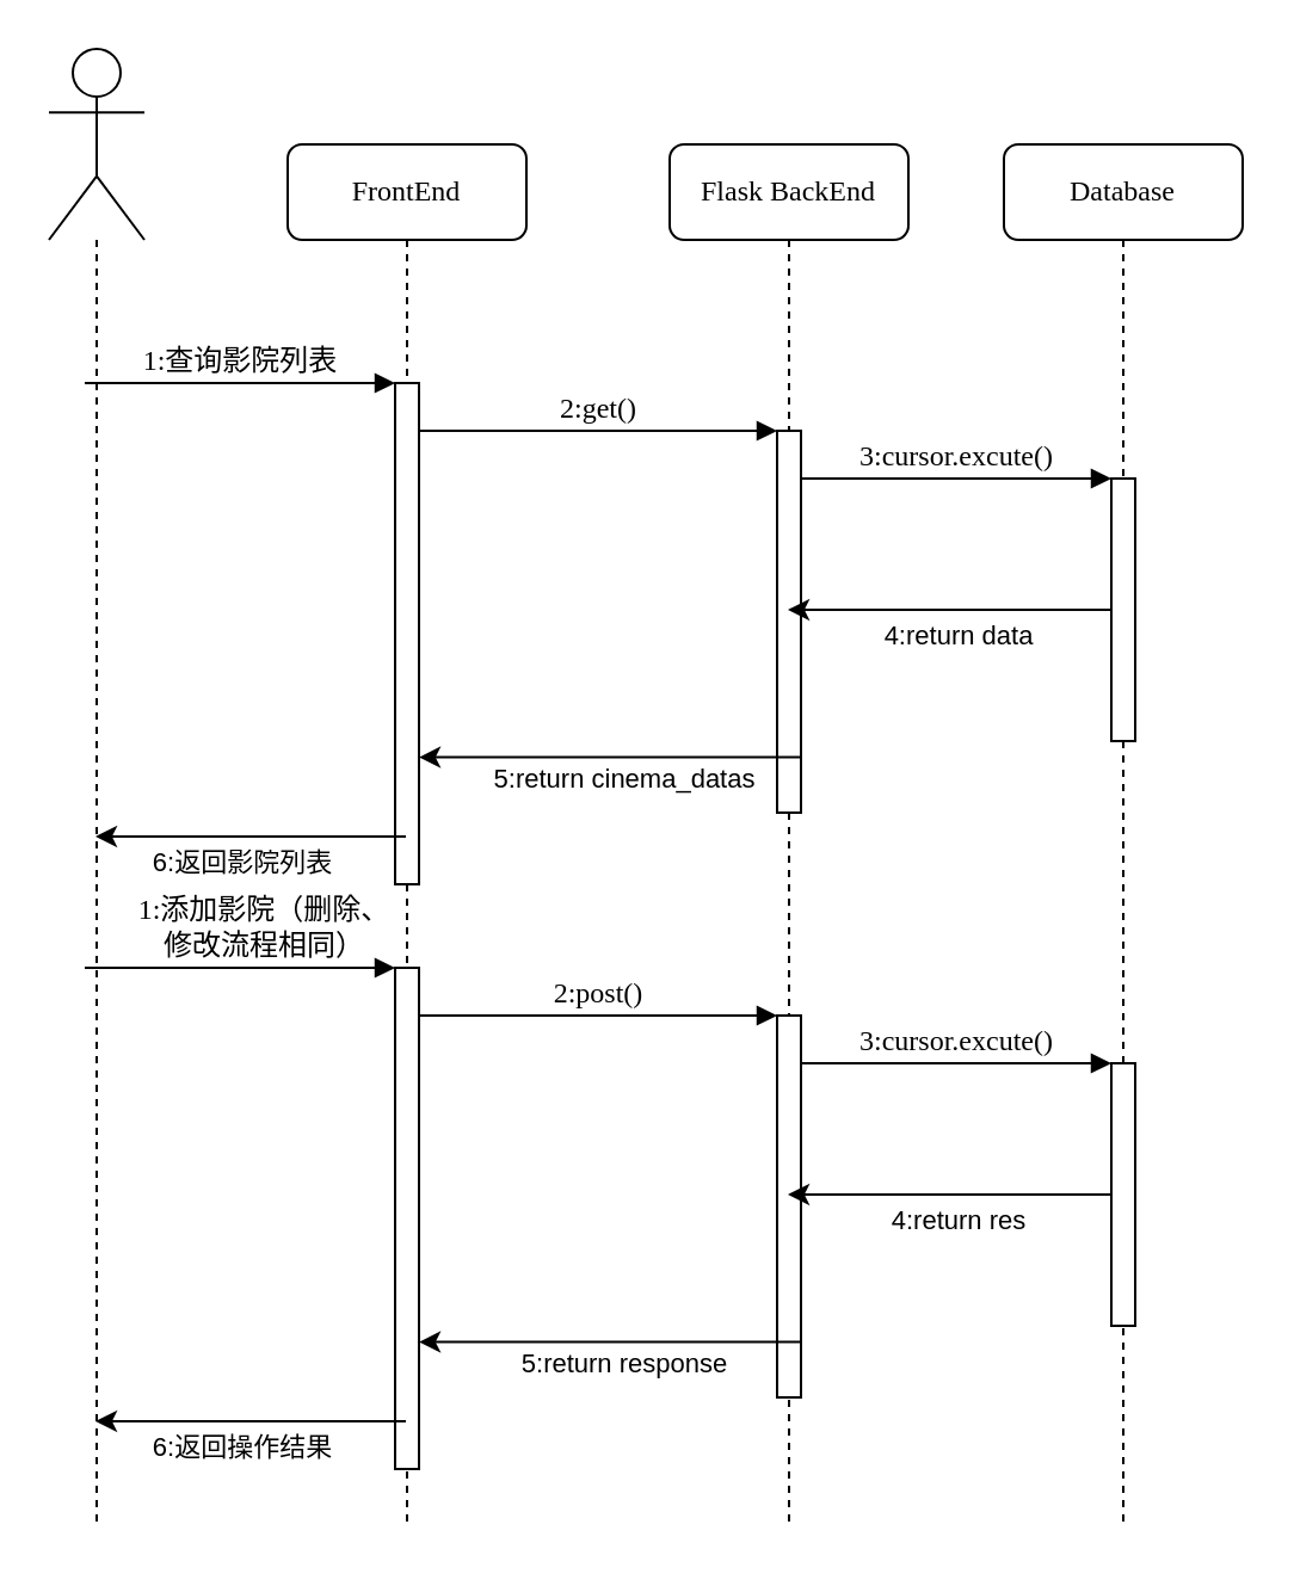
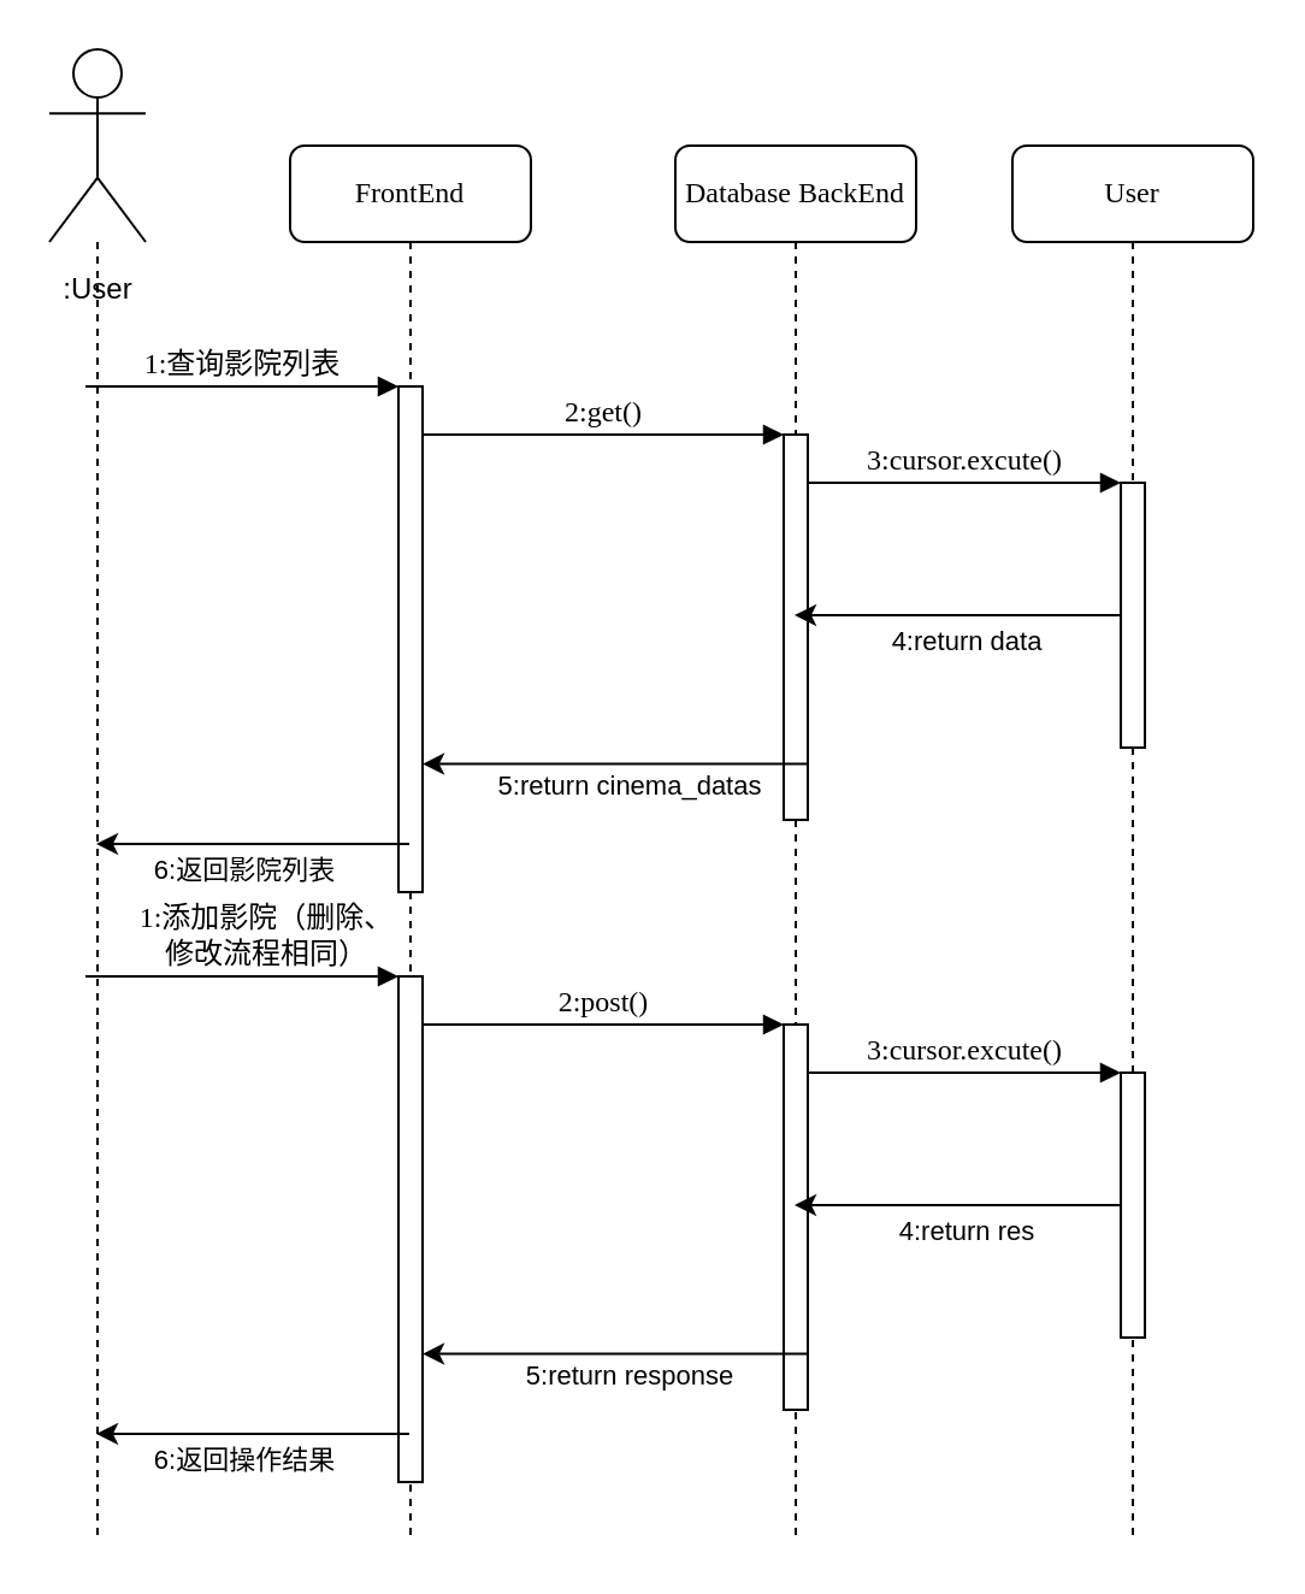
  <mxCell id="0" />
  <mxCell id="1" parent="0" />
  <mxCell id="2" value="FrontEnd" style="shape=umlLifeline;perimeter=lifelinePerimeter;whiteSpace=wrap;html=1;container=1;collapsible=0;recursiveResize=0;outlineConnect=0;rounded=1;shadow=0;comic=0;labelBackgroundColor=none;strokeWidth=1;fontFamily=Verdana;fontSize=12;align=center;" parent="1" vertex="1"><mxGeometry x="120" y="60" width="100" height="580" as="geometry" /></mxCell>
  <mxCell id="3" value="" style="html=1;points=[];perimeter=orthogonalPerimeter;rounded=0;shadow=0;comic=0;labelBackgroundColor=none;strokeWidth=1;fontFamily=Verdana;fontSize=12;align=center;" parent="2" vertex="1"><mxGeometry x="45" y="100" width="10" height="210" as="geometry" /></mxCell>
- <mxCell id="4" value="Flask BackEnd" style="shape=umlLifeline;perimeter=lifelinePerimeter;whiteSpace=wrap;html=1;container=1;collapsible=0;recursiveResize=0;outlineConnect=0;rounded=1;shadow=0;comic=0;labelBackgroundColor=none;strokeWidth=1;fontFamily=Verdana;fontSize=12;align=center;" parent="1" vertex="1"><mxGeometry x="280" y="60" width="100" height="580" as="geometry" /></mxCell>
+ <mxCell id="4" value="Database BackEnd" style="shape=umlLifeline;perimeter=lifelinePerimeter;whiteSpace=wrap;html=1;container=1;collapsible=0;recursiveResize=0;outlineConnect=0;rounded=1;shadow=0;comic=0;labelBackgroundColor=none;strokeWidth=1;fontFamily=Verdana;fontSize=12;align=center;" parent="1" vertex="1"><mxGeometry x="280" y="60" width="100" height="580" as="geometry" /></mxCell>
  <mxCell id="5" value="" style="html=1;points=[];perimeter=orthogonalPerimeter;rounded=0;shadow=0;comic=0;labelBackgroundColor=none;strokeWidth=1;fontFamily=Verdana;fontSize=12;align=center;" parent="4" vertex="1"><mxGeometry x="45" y="120" width="10" height="160" as="geometry" /></mxCell>
- <mxCell id="6" value="Database" style="shape=umlLifeline;perimeter=lifelinePerimeter;whiteSpace=wrap;html=1;container=1;collapsible=0;recursiveResize=0;outlineConnect=0;rounded=1;shadow=0;comic=0;labelBackgroundColor=none;strokeWidth=1;fontFamily=Verdana;fontSize=12;align=center;" parent="1" vertex="1"><mxGeometry x="420" y="60" width="100" height="580" as="geometry" /></mxCell>
+ <mxCell id="6" value="User" style="shape=umlLifeline;perimeter=lifelinePerimeter;whiteSpace=wrap;html=1;container=1;collapsible=0;recursiveResize=0;outlineConnect=0;rounded=1;shadow=0;comic=0;labelBackgroundColor=none;strokeWidth=1;fontFamily=Verdana;fontSize=12;align=center;" parent="1" vertex="1"><mxGeometry x="420" y="60" width="100" height="580" as="geometry" /></mxCell>
  <mxCell id="7" value="" style="html=1;points=[];perimeter=orthogonalPerimeter;rounded=0;shadow=0;comic=0;labelBackgroundColor=none;strokeWidth=1;fontFamily=Verdana;fontSize=12;align=center;" parent="1" vertex="1"><mxGeometry x="465" y="200" width="10" height="110" as="geometry" /></mxCell>
  <mxCell id="8" value="3:cursor.excute()" style="html=1;verticalAlign=bottom;endArrow=block;labelBackgroundColor=none;fontFamily=Verdana;fontSize=12;edgeStyle=elbowEdgeStyle;elbow=vertical;" parent="1" source="5" target="7" edge="1"><mxGeometry relative="1" as="geometry"><mxPoint x="390" y="200" as="sourcePoint" /><Array as="points"><mxPoint x="340" y="200" /></Array></mxGeometry></mxCell>
  <mxCell id="9" value="1:查询影院列表" style="html=1;verticalAlign=bottom;endArrow=block;entryX=0;entryY=0;labelBackgroundColor=none;fontFamily=Verdana;fontSize=12;edgeStyle=elbowEdgeStyle;elbow=vertical;" parent="1" target="3" edge="1"><mxGeometry relative="1" as="geometry"><mxPoint x="35" y="160" as="sourcePoint" /></mxGeometry></mxCell>
  <mxCell id="10" value="2:get()" style="html=1;verticalAlign=bottom;endArrow=block;entryX=0;entryY=0;labelBackgroundColor=none;fontFamily=Verdana;fontSize=12;edgeStyle=elbowEdgeStyle;elbow=vertical;" parent="1" source="3" target="5" edge="1"><mxGeometry relative="1" as="geometry"><mxPoint x="250" y="180" as="sourcePoint" /></mxGeometry></mxCell>
  <mxCell id="11" value="" style="shape=umlLifeline;participant=umlActor;perimeter=lifelinePerimeter;whiteSpace=wrap;html=1;container=1;collapsible=0;recursiveResize=0;verticalAlign=top;spacingTop=36;outlineConnect=0;size=80;" vertex="1" parent="1"><mxGeometry x="20" y="20" width="40" height="620" as="geometry" /></mxCell>
+ <mxCell id="12" value=":User" style="text;html=1;align=center;verticalAlign=middle;resizable=0;points=[];autosize=1;" vertex="1" parent="1"><mxGeometry x="20" y="110" width="40" height="20" as="geometry" /></mxCell>
  <mxCell id="13" value="" style="endArrow=classic;html=1;" edge="1" parent="1" source="7" target="4"><mxGeometry width="50" height="50" relative="1" as="geometry"><mxPoint x="400" y="410" as="sourcePoint" /><mxPoint x="450" y="360" as="targetPoint" /></mxGeometry></mxCell>
  <mxCell id="14" value="4:return data" style="edgeLabel;html=1;align=center;verticalAlign=middle;resizable=0;points=[];" vertex="1" connectable="0" parent="13"><mxGeometry x="0.343" y="5" relative="1" as="geometry"><mxPoint x="26" y="5" as="offset" /></mxGeometry></mxCell>
  <mxCell id="15" value="" style="endArrow=classic;html=1;exitX=0.95;exitY=0.855;exitDx=0;exitDy=0;exitPerimeter=0;" edge="1" parent="1" source="5" target="3"><mxGeometry width="50" height="50" relative="1" as="geometry"><mxPoint x="400" y="410" as="sourcePoint" /><mxPoint x="450" y="360" as="targetPoint" /></mxGeometry></mxCell>
  <mxCell id="16" value="5:return cinema_datas" style="edgeLabel;html=1;align=center;verticalAlign=middle;resizable=0;points=[];" vertex="1" connectable="0" parent="15"><mxGeometry x="0.373" relative="1" as="geometry"><mxPoint x="34.5" y="9" as="offset" /></mxGeometry></mxCell>
  <mxCell id="17" value="" style="endArrow=classic;html=1;" edge="1" parent="1" source="2" target="11"><mxGeometry width="50" height="50" relative="1" as="geometry"><mxPoint x="400" y="410" as="sourcePoint" /><mxPoint x="450" y="360" as="targetPoint" /></mxGeometry></mxCell>
  <mxCell id="18" value="6:返回影院列表" style="edgeLabel;html=1;align=center;verticalAlign=middle;resizable=0;points=[];" vertex="1" connectable="0" parent="17"><mxGeometry x="0.392" y="-2" relative="1" as="geometry"><mxPoint x="20.5" y="12" as="offset" /></mxGeometry></mxCell>
  <mxCell id="19" value="" style="html=1;points=[];perimeter=orthogonalPerimeter;rounded=0;shadow=0;comic=0;labelBackgroundColor=none;strokeWidth=1;fontFamily=Verdana;fontSize=12;align=center;" vertex="1" parent="1"><mxGeometry x="165" y="405" width="10" height="210" as="geometry" /></mxCell>
  <mxCell id="20" value="" style="html=1;points=[];perimeter=orthogonalPerimeter;rounded=0;shadow=0;comic=0;labelBackgroundColor=none;strokeWidth=1;fontFamily=Verdana;fontSize=12;align=center;" vertex="1" parent="1"><mxGeometry x="325" y="425" width="10" height="160" as="geometry" /></mxCell>
  <mxCell id="21" value="" style="html=1;points=[];perimeter=orthogonalPerimeter;rounded=0;shadow=0;comic=0;labelBackgroundColor=none;strokeWidth=1;fontFamily=Verdana;fontSize=12;align=center;" vertex="1" parent="1"><mxGeometry x="465" y="445" width="10" height="110" as="geometry" /></mxCell>
  <mxCell id="22" value="3:cursor.excute()" style="html=1;verticalAlign=bottom;endArrow=block;labelBackgroundColor=none;fontFamily=Verdana;fontSize=12;edgeStyle=elbowEdgeStyle;elbow=vertical;" edge="1" parent="1" source="20" target="21"><mxGeometry relative="1" as="geometry"><mxPoint x="390" y="445" as="sourcePoint" /><Array as="points"><mxPoint x="340" y="445" /></Array></mxGeometry></mxCell>
  <mxCell id="23" value="1:添加影院（删除、&lt;br&gt;修改流程相同）" style="html=1;verticalAlign=bottom;endArrow=block;entryX=0;entryY=0;labelBackgroundColor=none;fontFamily=Verdana;fontSize=12;edgeStyle=elbowEdgeStyle;elbow=vertical;" edge="1" parent="1" target="19"><mxGeometry x="0.154" relative="1" as="geometry"><mxPoint x="35" y="405" as="sourcePoint" /><mxPoint as="offset" /></mxGeometry></mxCell>
  <mxCell id="24" value="2:post()" style="html=1;verticalAlign=bottom;endArrow=block;entryX=0;entryY=0;labelBackgroundColor=none;fontFamily=Verdana;fontSize=12;edgeStyle=elbowEdgeStyle;elbow=vertical;" edge="1" parent="1" source="19" target="20"><mxGeometry relative="1" as="geometry"><mxPoint x="250" y="425" as="sourcePoint" /></mxGeometry></mxCell>
  <mxCell id="25" value="" style="endArrow=classic;html=1;" edge="1" parent="1" source="21"><mxGeometry width="50" height="50" relative="1" as="geometry"><mxPoint x="400" y="655" as="sourcePoint" /><mxPoint x="329.5" y="500" as="targetPoint" /></mxGeometry></mxCell>
  <mxCell id="26" value="4:return res" style="edgeLabel;html=1;align=center;verticalAlign=middle;resizable=0;points=[];" vertex="1" connectable="0" parent="25"><mxGeometry x="0.343" y="5" relative="1" as="geometry"><mxPoint x="26" y="5" as="offset" /></mxGeometry></mxCell>
  <mxCell id="27" value="" style="endArrow=classic;html=1;exitX=0.95;exitY=0.855;exitDx=0;exitDy=0;exitPerimeter=0;" edge="1" parent="1" source="20" target="19"><mxGeometry width="50" height="50" relative="1" as="geometry"><mxPoint x="400" y="655" as="sourcePoint" /><mxPoint x="450" y="605" as="targetPoint" /></mxGeometry></mxCell>
  <mxCell id="28" value="5:return response" style="edgeLabel;html=1;align=center;verticalAlign=middle;resizable=0;points=[];" vertex="1" connectable="0" parent="27"><mxGeometry x="0.373" relative="1" as="geometry"><mxPoint x="34.5" y="9" as="offset" /></mxGeometry></mxCell>
  <mxCell id="29" value="" style="endArrow=classic;html=1;" edge="1" parent="1"><mxGeometry width="50" height="50" relative="1" as="geometry"><mxPoint x="169.5" y="595" as="sourcePoint" /><mxPoint x="39.5" y="595" as="targetPoint" /></mxGeometry></mxCell>
  <mxCell id="30" value="6:返回操作结果" style="edgeLabel;html=1;align=center;verticalAlign=middle;resizable=0;points=[];" vertex="1" connectable="0" parent="29"><mxGeometry x="0.392" y="-2" relative="1" as="geometry"><mxPoint x="20.5" y="12" as="offset" /></mxGeometry></mxCell>
